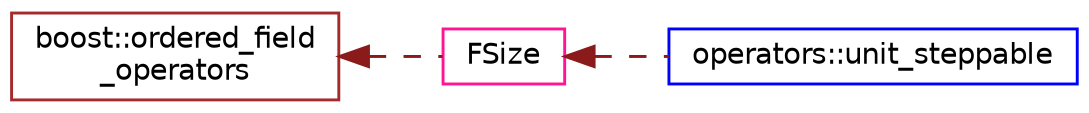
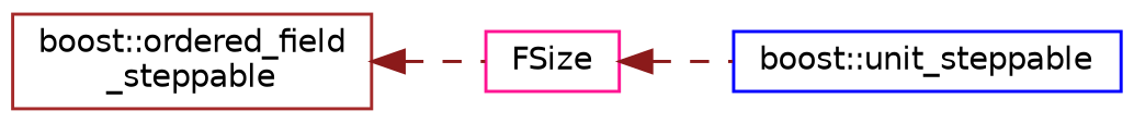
  digraph {
    rankdir=LR
    node [fillcolor=white fontname=Helvetica fontsize=10 shape=record style=filled]
    edge [color=firebrick4 dir=back fontname=Helvetica fontsize=10 labelfontname=Helvetica labelfontsize=10 style=dashed]
-   n1 [color=brown height=0.2 label="boost::ordered_field\l_operators" width=0.4]
+   n1 [color=brown height=0.2 label="boost::ordered_field\l_steppable" width=0.4]
    n2 [color=deeppink height=0.2 label=FSize width=0.4]
-   n3 [color=blue height=0.2 label="operators::unit_steppable" width=0.4]
+   n3 [color=blue height=0.2 label="boost::unit_steppable" width=0.4]
    n1 -> n2
    n2 -> n3
  }
